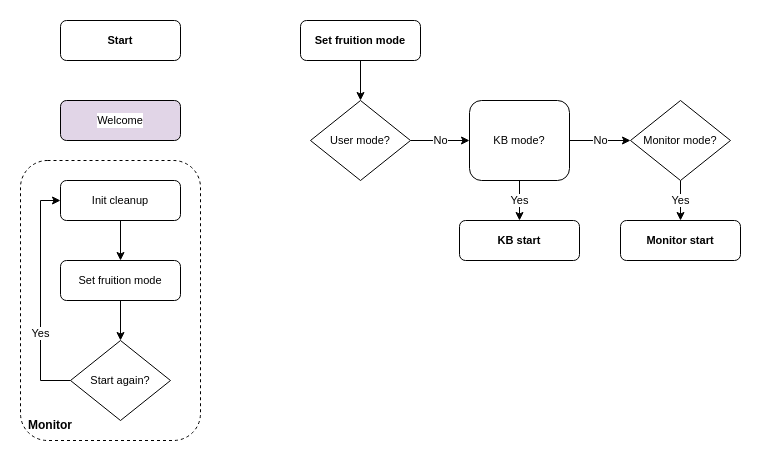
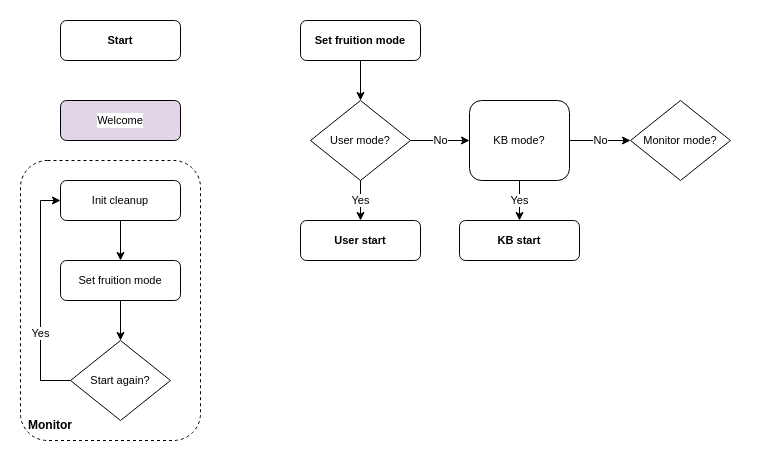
  <mxCell id="0" />
  <mxCell id="1" parent="0" />
  <mxCell id="2" value="" style="rounded=1;whiteSpace=wrap;html=1;dashed=1;fillColor=none;" parent="1" vertex="1"><mxGeometry x="20" y="160" width="180" height="280" as="geometry" /></mxCell>
  <mxCell id="3" value="&lt;span style=&quot;font-size: 11px;&quot;&gt;Start&lt;br&gt;&lt;/span&gt;" style="rounded=1;whiteSpace=wrap;html=1;fontSize=12;glass=0;strokeWidth=1;shadow=0;fontStyle=1;labelBackgroundColor=default;labelBorderColor=none;" parent="1" vertex="1"><mxGeometry x="60" y="20" width="120" height="40" as="geometry" /></mxCell>
  <mxCell id="4" value="&lt;span style=&quot;font-size: 11px;&quot;&gt;Welcome&lt;br&gt;&lt;/span&gt;" style="rounded=1;whiteSpace=wrap;html=1;fontSize=12;glass=0;strokeWidth=1;shadow=0;fontStyle=0;labelBackgroundColor=default;labelBorderColor=none;fillColor=#e1d5e7;" parent="1" vertex="1"><mxGeometry x="60" y="100" width="120" height="40" as="geometry" /></mxCell>
  <mxCell id="5" value="Yes" style="rounded=0;html=1;jettySize=auto;orthogonalLoop=1;fontSize=11;endArrow=classic;endFill=1;strokeWidth=1;shadow=0;labelBackgroundColor=default;edgeStyle=orthogonalEdgeStyle;entryX=0;entryY=0.5;entryDx=0;entryDy=0;exitX=0;exitY=0.5;exitDx=0;exitDy=0;" parent="1" source="6" target="8" edge="1"><mxGeometry x="-0.333" relative="1" as="geometry"><mxPoint as="offset" /><mxPoint x="50" y="540" as="sourcePoint" /><mxPoint x="70" y="290" as="targetPoint" /></mxGeometry></mxCell>
  <mxCell id="6" value="&lt;span style=&quot;font-size: 11px;&quot;&gt;Start again?&lt;/span&gt;" style="rhombus;whiteSpace=wrap;html=1;" parent="1" vertex="1"><mxGeometry x="70" y="340" width="100" height="80" as="geometry" /></mxCell>
  <mxCell id="7" value="" style="edgeStyle=orthogonalEdgeStyle;rounded=0;orthogonalLoop=1;jettySize=auto;html=1;" parent="1" source="8" target="10" edge="1"><mxGeometry relative="1" as="geometry" /></mxCell>
  <mxCell id="8" value="&lt;span style=&quot;font-size: 11px;&quot;&gt;Init cleanup&lt;br&gt;&lt;/span&gt;" style="rounded=1;whiteSpace=wrap;html=1;fontSize=12;glass=0;strokeWidth=1;shadow=0;fontStyle=0;labelBackgroundColor=default;labelBorderColor=none;" parent="1" vertex="1"><mxGeometry x="60" y="180" width="120" height="40" as="geometry" /></mxCell>
  <mxCell id="9" value="" style="edgeStyle=orthogonalEdgeStyle;rounded=0;orthogonalLoop=1;jettySize=auto;html=1;" parent="1" source="10" target="6" edge="1"><mxGeometry relative="1" as="geometry" /></mxCell>
  <mxCell id="10" value="&lt;span style=&quot;font-size: 11px;&quot;&gt;Set fruition mode&lt;br&gt;&lt;/span&gt;" style="rounded=1;whiteSpace=wrap;html=1;fontSize=12;glass=0;strokeWidth=1;shadow=0;fontStyle=0;labelBackgroundColor=default;labelBorderColor=none;" parent="1" vertex="1"><mxGeometry x="60" y="260" width="120" height="40" as="geometry" /></mxCell>
  <mxCell id="11" value="Monitor" style="text;html=1;strokeColor=none;fillColor=none;align=center;verticalAlign=middle;whiteSpace=wrap;rounded=0;dashed=1;fontStyle=1" parent="1" vertex="1"><mxGeometry x="20" y="410" width="60" height="30" as="geometry" /></mxCell>
  <mxCell id="12" value="" style="edgeStyle=orthogonalEdgeStyle;rounded=0;orthogonalLoop=1;jettySize=auto;html=1;" parent="1" source="13" target="16" edge="1"><mxGeometry relative="1" as="geometry" /></mxCell>
  <mxCell id="13" value="&lt;span style=&quot;font-size: 11px;&quot;&gt;Set fruition mode&lt;br&gt;&lt;/span&gt;" style="rounded=1;whiteSpace=wrap;html=1;fontSize=12;glass=0;strokeWidth=1;shadow=0;fontStyle=1;labelBackgroundColor=default;labelBorderColor=none;" parent="1" vertex="1"><mxGeometry x="300" y="20" width="120" height="40" as="geometry" /></mxCell>
  <mxCell id="14" value="No" style="edgeStyle=orthogonalEdgeStyle;rounded=0;orthogonalLoop=1;jettySize=auto;html=1;" parent="1" source="16" target="19" edge="1"><mxGeometry relative="1" as="geometry" /></mxCell>
+ <mxCell id="15" value="Yes" style="edgeStyle=orthogonalEdgeStyle;rounded=0;orthogonalLoop=1;jettySize=auto;html=1;startArrow=none;startFill=0;endArrow=classic;endFill=1;" parent="1" source="16" target="22" edge="1"><mxGeometry relative="1" as="geometry" /></mxCell>
  <mxCell id="16" value="&lt;span style=&quot;font-size: 11px;&quot;&gt;User mode?&lt;/span&gt;" style="rhombus;whiteSpace=wrap;html=1;" parent="1" vertex="1"><mxGeometry x="310" y="100" width="100" height="80" as="geometry" /></mxCell>
  <mxCell id="17" value="No" style="edgeStyle=orthogonalEdgeStyle;rounded=0;orthogonalLoop=1;jettySize=auto;html=1;" parent="1" source="19" target="21" edge="1"><mxGeometry relative="1" as="geometry" /></mxCell>
  <mxCell id="18" value="Yes" style="edgeStyle=orthogonalEdgeStyle;rounded=0;orthogonalLoop=1;jettySize=auto;html=1;startArrow=none;startFill=0;endArrow=classic;endFill=1;" parent="1" source="19" target="23" edge="1"><mxGeometry relative="1" as="geometry" /></mxCell>
  <mxCell id="19" value="&lt;span style=&quot;font-size: 11px;&quot;&gt;KB mode?&lt;/span&gt;" style="whiteSpace=wrap;html=1;rounded=1;" parent="1" vertex="1"><mxGeometry x="469" y="100" width="100" height="80" as="geometry" /></mxCell>
- <mxCell id="20" value="Yes" style="edgeStyle=orthogonalEdgeStyle;rounded=0;orthogonalLoop=1;jettySize=auto;html=1;startArrow=none;startFill=0;endArrow=classic;endFill=1;" parent="1" source="21" target="24" edge="1"><mxGeometry relative="1" as="geometry" /></mxCell>
  <mxCell id="21" value="&lt;span style=&quot;font-size: 11px;&quot;&gt;Monitor mode?&lt;/span&gt;" style="rhombus;whiteSpace=wrap;html=1;" parent="1" vertex="1"><mxGeometry x="630" y="100" width="100" height="80" as="geometry" /></mxCell>
+ <mxCell id="22" value="&lt;span style=&quot;font-size: 11px;&quot;&gt;User start&lt;br&gt;&lt;/span&gt;" style="rounded=1;whiteSpace=wrap;html=1;fontSize=12;glass=0;strokeWidth=1;shadow=0;fontStyle=1;labelBackgroundColor=default;labelBorderColor=none;" parent="1" vertex="1"><mxGeometry x="300" y="220" width="120" height="40" as="geometry" /></mxCell>
  <mxCell id="23" value="&lt;span style=&quot;font-size: 11px;&quot;&gt;KB start&lt;br&gt;&lt;/span&gt;" style="rounded=1;whiteSpace=wrap;html=1;fontSize=12;glass=0;strokeWidth=1;shadow=0;fontStyle=1;labelBackgroundColor=default;labelBorderColor=none;" parent="1" vertex="1"><mxGeometry x="459" y="220" width="120" height="40" as="geometry" /></mxCell>
- <mxCell id="24" value="&lt;span style=&quot;font-size: 11px;&quot;&gt;Monitor start&lt;br&gt;&lt;/span&gt;" style="rounded=1;whiteSpace=wrap;html=1;fontSize=12;glass=0;strokeWidth=1;shadow=0;fontStyle=1;labelBackgroundColor=default;labelBorderColor=none;" parent="1" vertex="1"><mxGeometry x="620" y="220" width="120" height="40" as="geometry" /></mxCell>
